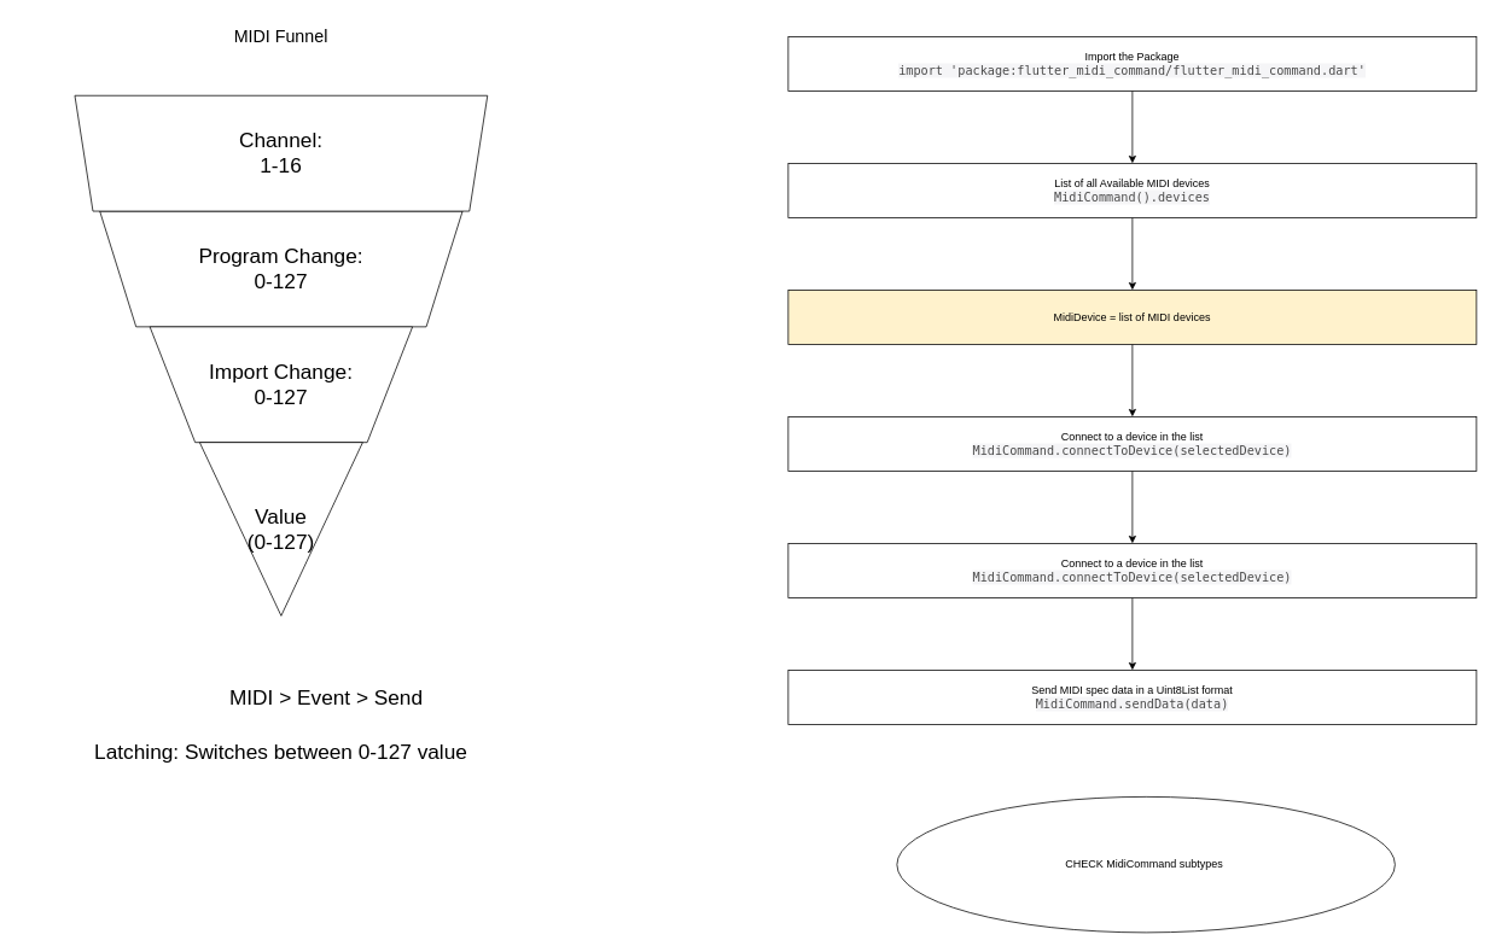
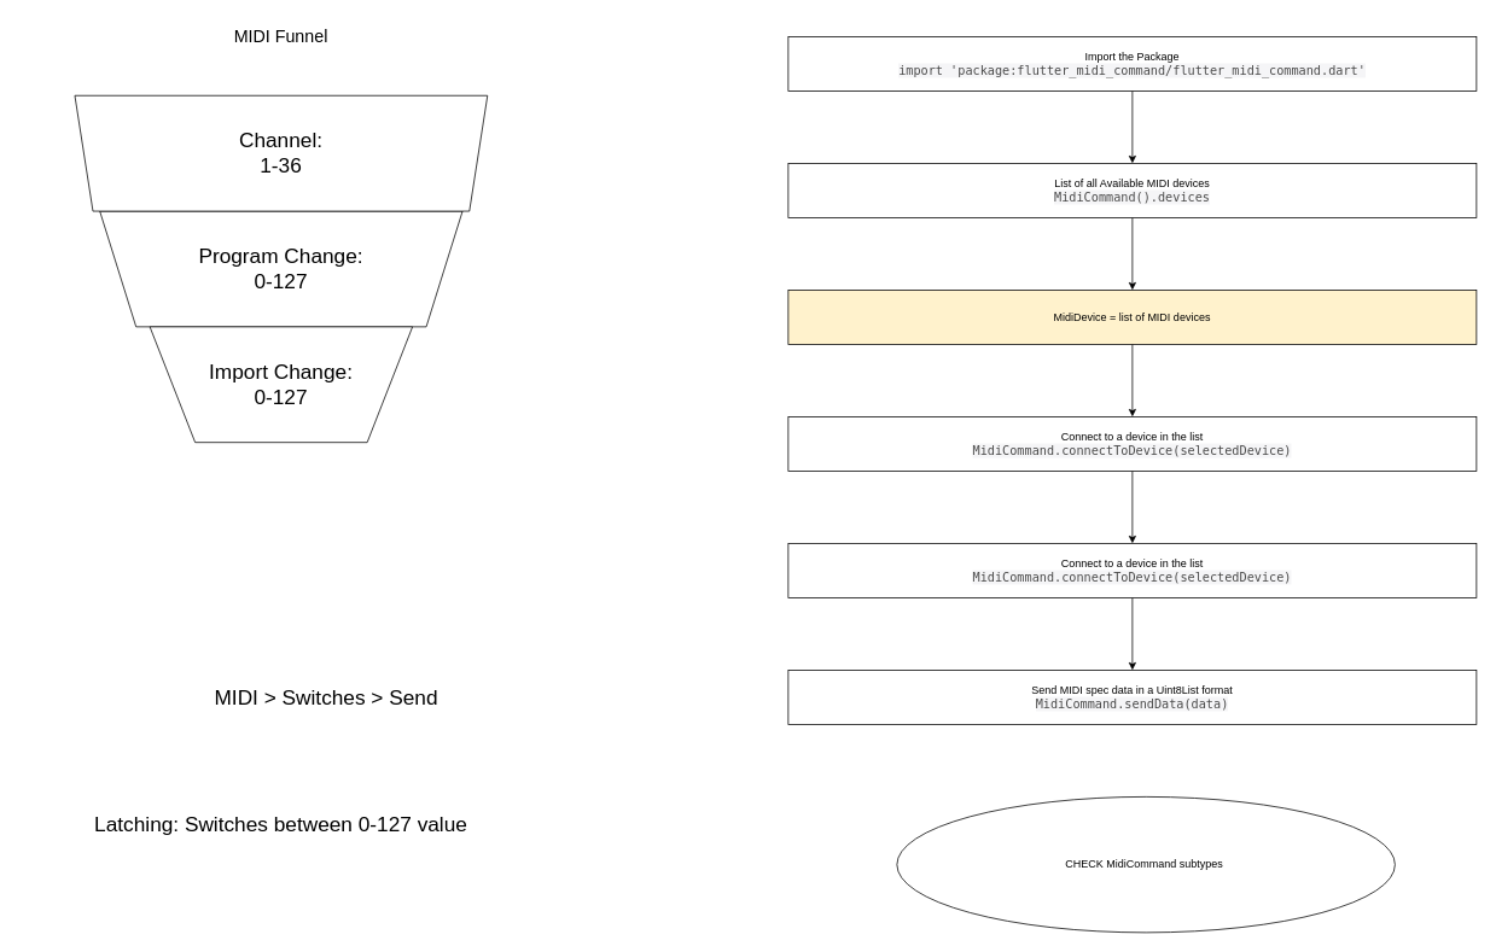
  <mxCell id="0" />
  <mxCell id="1" parent="0" />
  <mxCell id="2" value="" style="edgeStyle=orthogonalEdgeStyle;rounded=0;orthogonalLoop=1;jettySize=auto;html=1;" parent="1" source="3" target="5" edge="1"><mxGeometry relative="1" as="geometry" /></mxCell>
  <mxCell id="3" value="Import the Package&lt;br&gt;&lt;span style=&quot;color: rgb(74 , 74 , 74) ; font-family: &amp;#34;roboto mono&amp;#34; , &amp;#34;source code pro&amp;#34; , &amp;#34;menlo&amp;#34; , &amp;#34;bitstream vera sans mono&amp;#34; , &amp;#34;dejavu sans mono&amp;#34; , &amp;#34;monaco&amp;#34; , &amp;#34;consolas&amp;#34; , monospace ; font-size: 13.6px ; background-color: rgb(245 , 245 , 247)&quot;&gt;import 'package:flutter_midi_command/flutter_midi_command.dart'&lt;/span&gt;" style="rounded=0;whiteSpace=wrap;html=1;" parent="1" vertex="1"><mxGeometry x="870" y="40" width="760" height="60" as="geometry" /></mxCell>
  <mxCell id="4" value="" style="edgeStyle=orthogonalEdgeStyle;rounded=0;orthogonalLoop=1;jettySize=auto;html=1;" parent="1" source="5" target="7" edge="1"><mxGeometry relative="1" as="geometry" /></mxCell>
  <mxCell id="5" value="List of all Available MIDI devices&lt;br&gt;&lt;span style=&quot;color: rgb(74 , 74 , 74) ; font-family: &amp;#34;roboto mono&amp;#34; , &amp;#34;source code pro&amp;#34; , &amp;#34;menlo&amp;#34; , &amp;#34;bitstream vera sans mono&amp;#34; , &amp;#34;dejavu sans mono&amp;#34; , &amp;#34;monaco&amp;#34; , &amp;#34;consolas&amp;#34; , monospace ; font-size: 13.6px ; text-align: left ; background-color: rgb(245 , 245 , 247)&quot;&gt;MidiCommand().devices&lt;/span&gt;" style="whiteSpace=wrap;html=1;rounded=0;" parent="1" vertex="1"><mxGeometry x="870" y="180" width="760" height="60" as="geometry" /></mxCell>
  <mxCell id="6" value="" style="edgeStyle=orthogonalEdgeStyle;rounded=0;orthogonalLoop=1;jettySize=auto;html=1;" parent="1" source="7" target="9" edge="1"><mxGeometry relative="1" as="geometry" /></mxCell>
  <mxCell id="7" value="MidiDevice = list of MIDI devices" style="whiteSpace=wrap;html=1;rounded=0;fillColor=#fff2cc;" parent="1" vertex="1"><mxGeometry x="870" y="320" width="760" height="60" as="geometry" /></mxCell>
  <mxCell id="8" value="" style="edgeStyle=orthogonalEdgeStyle;rounded=0;orthogonalLoop=1;jettySize=auto;html=1;" parent="1" source="9" target="11" edge="1"><mxGeometry relative="1" as="geometry" /></mxCell>
  <mxCell id="9" value="Connect to a device in the list&lt;br&gt;&lt;span style=&quot;color: rgb(74 , 74 , 74) ; font-family: &amp;#34;roboto mono&amp;#34; , &amp;#34;source code pro&amp;#34; , &amp;#34;menlo&amp;#34; , &amp;#34;bitstream vera sans mono&amp;#34; , &amp;#34;dejavu sans mono&amp;#34; , &amp;#34;monaco&amp;#34; , &amp;#34;consolas&amp;#34; , monospace ; font-size: 13.6px ; text-align: left ; background-color: rgb(245 , 245 , 247)&quot;&gt;MidiCommand.connectToDevice(selectedDevice)&lt;/span&gt;" style="whiteSpace=wrap;html=1;rounded=0;" parent="1" vertex="1"><mxGeometry x="870" y="460" width="760" height="60" as="geometry" /></mxCell>
  <mxCell id="10" value="" style="edgeStyle=orthogonalEdgeStyle;rounded=0;orthogonalLoop=1;jettySize=auto;html=1;" parent="1" source="11" target="12" edge="1"><mxGeometry relative="1" as="geometry" /></mxCell>
  <mxCell id="11" value="Connect to a device in the list&lt;br&gt;&lt;span style=&quot;color: rgb(74 , 74 , 74) ; font-family: &amp;#34;roboto mono&amp;#34; , &amp;#34;source code pro&amp;#34; , &amp;#34;menlo&amp;#34; , &amp;#34;bitstream vera sans mono&amp;#34; , &amp;#34;dejavu sans mono&amp;#34; , &amp;#34;monaco&amp;#34; , &amp;#34;consolas&amp;#34; , monospace ; font-size: 13.6px ; text-align: left ; background-color: rgb(245 , 245 , 247)&quot;&gt;MidiCommand.connectToDevice(selectedDevice)&lt;/span&gt;" style="whiteSpace=wrap;html=1;rounded=0;" parent="1" vertex="1"><mxGeometry x="870" y="600" width="760" height="60" as="geometry" /></mxCell>
  <mxCell id="12" value="Send MIDI spec data in a Uint8List format&lt;br&gt;&lt;span style=&quot;color: rgb(74 , 74 , 74) ; font-family: &amp;#34;roboto mono&amp;#34; , &amp;#34;source code pro&amp;#34; , &amp;#34;menlo&amp;#34; , &amp;#34;bitstream vera sans mono&amp;#34; , &amp;#34;dejavu sans mono&amp;#34; , &amp;#34;monaco&amp;#34; , &amp;#34;consolas&amp;#34; , monospace ; font-size: 13.6px ; text-align: left ; background-color: rgb(245 , 245 , 247)&quot;&gt;MidiCommand.sendData(data)&lt;/span&gt;" style="whiteSpace=wrap;html=1;rounded=0;" parent="1" vertex="1"><mxGeometry x="870" y="740" width="760" height="60" as="geometry" /></mxCell>
  <mxCell id="13" value="CHECK MidiCommand subtypes&amp;nbsp;" style="ellipse;whiteSpace=wrap;html=1;" parent="1" vertex="1"><mxGeometry x="990" y="880" width="550" height="150" as="geometry" /></mxCell>
  <mxCell id="14" value="" style="group" parent="1" vertex="1" connectable="0"><mxGeometry x="20" y="20" width="580" height="660" as="geometry" /></mxCell>
  <mxCell id="15" value="Program Change:&lt;br style=&quot;font-size: 23px;&quot;&gt;0-127" style="shape=trapezoid;perimeter=trapezoidPerimeter;whiteSpace=wrap;html=1;fixedSize=1;direction=west;size=40;fontSize=23;" parent="14" vertex="1"><mxGeometry x="89.762" y="212.903" width="400.476" height="127.742" as="geometry" /></mxCell>
- <mxCell id="16" value="Channel:&lt;br style=&quot;font-size: 23px;&quot;&gt;1-16" style="shape=trapezoid;perimeter=trapezoidPerimeter;whiteSpace=wrap;html=1;fixedSize=1;direction=west;fontSize=23;" parent="14" vertex="1"><mxGeometry x="62.143" y="85.161" width="455.714" height="127.742" as="geometry" /></mxCell>
+ <mxCell id="16" value="Channel:&lt;br style=&quot;font-size: 23px;&quot;&gt;1-36" style="shape=trapezoid;perimeter=trapezoidPerimeter;whiteSpace=wrap;html=1;fixedSize=1;direction=west;fontSize=23;" parent="14" vertex="1"><mxGeometry x="62.143" y="85.161" width="455.714" height="127.742" as="geometry" /></mxCell>
  <mxCell id="17" value="Import Change:&lt;br style=&quot;font-size: 23px;&quot;&gt;0-127" style="shape=trapezoid;perimeter=trapezoidPerimeter;whiteSpace=wrap;html=1;fixedSize=1;direction=west;size=50;fontSize=23;" parent="14" vertex="1"><mxGeometry x="145" y="340.645" width="290" height="127.742" as="geometry" /></mxCell>
- <mxCell id="18" value="Value&lt;br style=&quot;font-size: 23px;&quot;&gt;(0-127)" style="triangle;whiteSpace=wrap;html=1;direction=south;fontSize=23;" parent="14" vertex="1"><mxGeometry x="200" y="468.39" width="180" height="191.61" as="geometry" /></mxCell>
  <mxCell id="19" value="MIDI Funnel" style="text;html=1;strokeColor=none;fillColor=none;align=center;verticalAlign=middle;whiteSpace=wrap;rounded=0;fontSize=19;" parent="14" vertex="1"><mxGeometry width="580" height="42.581" as="geometry" /></mxCell>
- <mxCell id="20" value="MIDI &amp;gt; Event &amp;gt; Send" style="text;html=1;strokeColor=none;fillColor=none;align=center;verticalAlign=middle;whiteSpace=wrap;rounded=0;fontSize=23;" parent="1" vertex="1"><mxGeometry x="140" y="760" width="440" height="20" as="geometry" /></mxCell>
- <mxCell id="21" value="Latching: Switches between 0-127 value" style="text;html=1;strokeColor=none;fillColor=none;align=center;verticalAlign=middle;whiteSpace=wrap;rounded=0;fontSize=23;" vertex="1" parent="1"><mxGeometry x="90" y="820" width="440" height="20" as="geometry" /></mxCell>
+ <mxCell id="20" value="MIDI &amp;gt; Switches &amp;gt; Send" style="text;html=1;strokeColor=none;fillColor=none;align=center;verticalAlign=middle;whiteSpace=wrap;rounded=0;fontSize=23;" parent="1" vertex="1"><mxGeometry x="140" y="760" width="440" height="20" as="geometry" /></mxCell>
+ <mxCell id="21" value="Latching: Switches between 0-127 value" style="text;html=1;strokeColor=none;fillColor=none;align=center;verticalAlign=middle;whiteSpace=wrap;rounded=0;fontSize=23;" vertex="1" parent="1"><mxGeometry x="90" y="900" width="440" height="20" as="geometry" /></mxCell>
